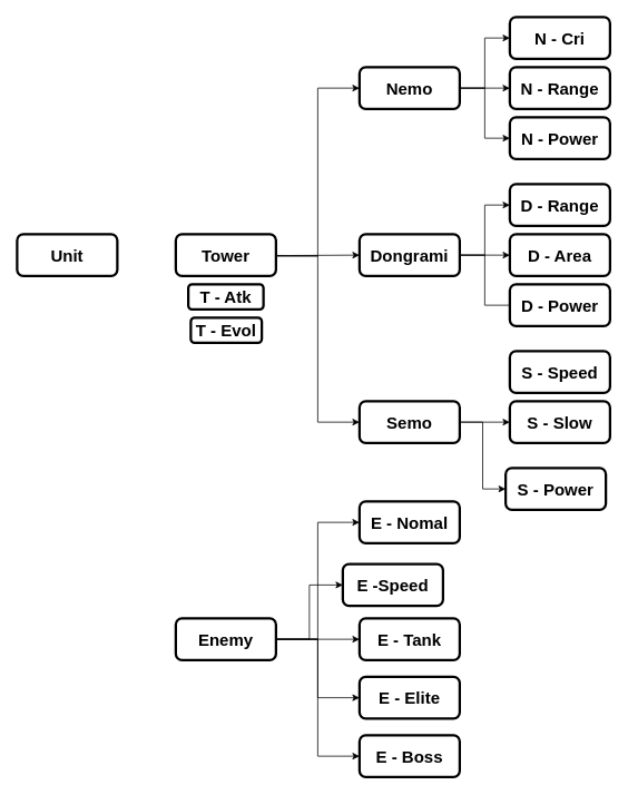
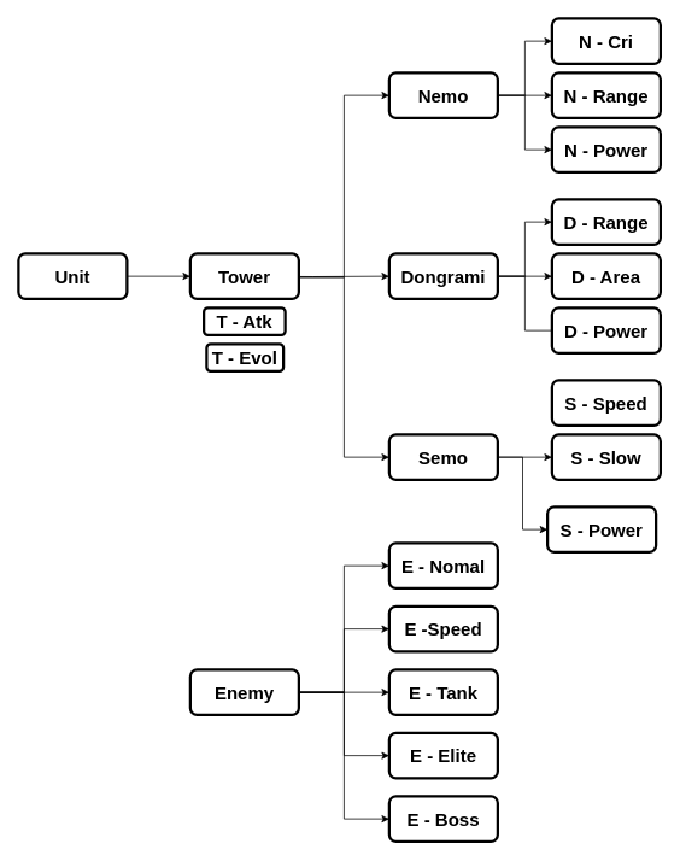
  <mxCell id="0" />
  <mxCell id="1" parent="0" />
+ <mxCell id="2" style="edgeStyle=orthogonalEdgeStyle;rounded=0;orthogonalLoop=1;jettySize=auto;html=1;exitX=1;exitY=0.5;exitDx=0;exitDy=0;entryX=0;entryY=0.5;entryDx=0;entryDy=0;" edge="1" parent="1" source="3" target="7"><mxGeometry relative="1" as="geometry" /></mxCell>
  <mxCell id="3" value="Unit" style="rounded=1;whiteSpace=wrap;html=1;strokeWidth=3;fontSize=20;fontStyle=1" vertex="1" parent="1"><mxGeometry x="20" y="280" width="120" height="50" as="geometry" /></mxCell>
  <mxCell id="4" style="edgeStyle=orthogonalEdgeStyle;rounded=0;orthogonalLoop=1;jettySize=auto;html=1;exitX=1;exitY=0.5;exitDx=0;exitDy=0;entryX=0;entryY=0.5;entryDx=0;entryDy=0;" edge="1" parent="1" target="17"><mxGeometry relative="1" as="geometry"><mxPoint x="260" y="305" as="sourcePoint" /><Array as="points"><mxPoint x="260" y="306" /><mxPoint x="380" y="306" /><mxPoint x="380" y="105" /></Array></mxGeometry></mxCell>
  <mxCell id="5" style="edgeStyle=orthogonalEdgeStyle;rounded=0;orthogonalLoop=1;jettySize=auto;html=1;entryX=0;entryY=0.5;entryDx=0;entryDy=0;" edge="1" parent="1" target="21"><mxGeometry relative="1" as="geometry"><mxPoint x="260" y="305" as="sourcePoint" /></mxGeometry></mxCell>
  <mxCell id="6" style="edgeStyle=orthogonalEdgeStyle;rounded=0;orthogonalLoop=1;jettySize=auto;html=1;exitX=1;exitY=0.5;exitDx=0;exitDy=0;entryX=0;entryY=0.5;entryDx=0;entryDy=0;" edge="1" parent="1" target="24"><mxGeometry relative="1" as="geometry"><mxPoint x="260" y="305" as="sourcePoint" /><Array as="points"><mxPoint x="260" y="306" /><mxPoint x="380" y="306" /><mxPoint x="380" y="505" /></Array></mxGeometry></mxCell>
  <mxCell id="7" value="Tower" style="rounded=1;whiteSpace=wrap;html=1;strokeWidth=3;fontSize=20;fontStyle=1" vertex="1" parent="1"><mxGeometry x="210" y="280" width="120" height="50" as="geometry" /></mxCell>
  <mxCell id="8" style="edgeStyle=orthogonalEdgeStyle;rounded=0;orthogonalLoop=1;jettySize=auto;html=1;exitX=1;exitY=0.5;exitDx=0;exitDy=0;entryX=0;entryY=0.5;entryDx=0;entryDy=0;" edge="1" parent="1" source="13" target="36"><mxGeometry relative="1" as="geometry" /></mxCell>
  <mxCell id="9" style="edgeStyle=orthogonalEdgeStyle;rounded=0;orthogonalLoop=1;jettySize=auto;html=1;exitX=1;exitY=0.5;exitDx=0;exitDy=0;entryX=0;entryY=0.5;entryDx=0;entryDy=0;" edge="1" parent="1" source="13" target="37"><mxGeometry relative="1" as="geometry" /></mxCell>
  <mxCell id="10" style="edgeStyle=orthogonalEdgeStyle;rounded=0;orthogonalLoop=1;jettySize=auto;html=1;exitX=1;exitY=0.5;exitDx=0;exitDy=0;entryX=0;entryY=0.5;entryDx=0;entryDy=0;" edge="1" parent="1" source="13" target="38"><mxGeometry relative="1" as="geometry" /></mxCell>
  <mxCell id="11" style="edgeStyle=orthogonalEdgeStyle;rounded=0;orthogonalLoop=1;jettySize=auto;html=1;exitX=1;exitY=0.5;exitDx=0;exitDy=0;entryX=0;entryY=0.5;entryDx=0;entryDy=0;" edge="1" parent="1" source="13" target="34"><mxGeometry relative="1" as="geometry" /></mxCell>
  <mxCell id="12" style="edgeStyle=orthogonalEdgeStyle;rounded=0;orthogonalLoop=1;jettySize=auto;html=1;exitX=1;exitY=0.5;exitDx=0;exitDy=0;entryX=0;entryY=0.5;entryDx=0;entryDy=0;" edge="1" parent="1" source="13" target="35"><mxGeometry relative="1" as="geometry" /></mxCell>
  <mxCell id="13" value="Enemy" style="rounded=1;whiteSpace=wrap;html=1;strokeWidth=3;fontSize=20;fontStyle=1" vertex="1" parent="1"><mxGeometry x="210" y="740" width="120" height="50" as="geometry" /></mxCell>
  <mxCell id="14" style="edgeStyle=orthogonalEdgeStyle;rounded=0;orthogonalLoop=1;jettySize=auto;html=1;exitX=1;exitY=0.5;exitDx=0;exitDy=0;entryX=0;entryY=0.5;entryDx=0;entryDy=0;" edge="1" parent="1" source="17" target="25"><mxGeometry relative="1" as="geometry" /></mxCell>
  <mxCell id="15" style="edgeStyle=orthogonalEdgeStyle;rounded=0;orthogonalLoop=1;jettySize=auto;html=1;exitX=1;exitY=0.5;exitDx=0;exitDy=0;entryX=0;entryY=0.5;entryDx=0;entryDy=0;" edge="1" parent="1" source="17" target="26"><mxGeometry relative="1" as="geometry" /></mxCell>
  <mxCell id="16" style="edgeStyle=orthogonalEdgeStyle;rounded=0;orthogonalLoop=1;jettySize=auto;html=1;exitX=1;exitY=0.5;exitDx=0;exitDy=0;entryX=0;entryY=0.5;entryDx=0;entryDy=0;" edge="1" parent="1" source="17" target="27"><mxGeometry relative="1" as="geometry" /></mxCell>
  <mxCell id="17" value="Nemo" style="rounded=1;whiteSpace=wrap;html=1;strokeWidth=3;fontSize=20;fontStyle=1" vertex="1" parent="1"><mxGeometry x="430" y="80" width="120" height="50" as="geometry" /></mxCell>
  <mxCell id="18" style="edgeStyle=orthogonalEdgeStyle;rounded=0;orthogonalLoop=1;jettySize=auto;html=1;exitX=1;exitY=0.5;exitDx=0;exitDy=0;entryX=0;entryY=0.5;entryDx=0;entryDy=0;" edge="1" parent="1" source="21" target="28"><mxGeometry relative="1" as="geometry" /></mxCell>
  <mxCell id="19" style="edgeStyle=orthogonalEdgeStyle;rounded=0;orthogonalLoop=1;jettySize=auto;html=1;exitX=1;exitY=0.5;exitDx=0;exitDy=0;entryX=0;entryY=0.5;entryDx=0;entryDy=0;" edge="1" parent="1" source="21" target="29"><mxGeometry relative="1" as="geometry" /></mxCell>
  <mxCell id="20" style="edgeStyle=orthogonalEdgeStyle;rounded=0;orthogonalLoop=1;jettySize=auto;html=1;exitX=1;exitY=0.5;exitDx=0;exitDy=0;entryX=0;entryY=0.5;entryDx=0;entryDy=0;endArrow=none;" edge="1" parent="1" source="21" target="30"><mxGeometry relative="1" as="geometry" /></mxCell>
  <mxCell id="21" value="Dongrami" style="rounded=1;whiteSpace=wrap;html=1;strokeWidth=3;fontSize=20;fontStyle=1" vertex="1" parent="1"><mxGeometry x="430" y="280" width="120" height="50" as="geometry" /></mxCell>
  <mxCell id="22" style="edgeStyle=orthogonalEdgeStyle;rounded=0;orthogonalLoop=1;jettySize=auto;html=1;exitX=1;exitY=0.5;exitDx=0;exitDy=0;entryX=0;entryY=0.5;entryDx=0;entryDy=0;" edge="1" parent="1" source="24" target="32"><mxGeometry relative="1" as="geometry" /></mxCell>
  <mxCell id="23" style="edgeStyle=orthogonalEdgeStyle;rounded=0;orthogonalLoop=1;jettySize=auto;html=1;exitX=1;exitY=0.5;exitDx=0;exitDy=0;entryX=0;entryY=0.5;entryDx=0;entryDy=0;" edge="1" parent="1" source="24" target="33"><mxGeometry relative="1" as="geometry" /></mxCell>
  <mxCell id="24" value="Semo" style="rounded=1;whiteSpace=wrap;html=1;strokeWidth=3;fontSize=20;fontStyle=1" vertex="1" parent="1"><mxGeometry x="430" y="480" width="120" height="50" as="geometry" /></mxCell>
  <mxCell id="25" value="N - Cri" style="rounded=1;whiteSpace=wrap;html=1;strokeWidth=3;fontSize=20;fontStyle=1" vertex="1" parent="1"><mxGeometry x="610" y="20" width="120" height="50" as="geometry" /></mxCell>
  <mxCell id="26" value="N - Range" style="rounded=1;whiteSpace=wrap;html=1;strokeWidth=3;fontSize=20;fontStyle=1" vertex="1" parent="1"><mxGeometry x="610" y="80" width="120" height="50" as="geometry" /></mxCell>
  <mxCell id="27" value="N - Power" style="rounded=1;whiteSpace=wrap;html=1;strokeWidth=3;fontSize=20;fontStyle=1" vertex="1" parent="1"><mxGeometry x="610" y="140" width="120" height="50" as="geometry" /></mxCell>
  <mxCell id="28" value="D - Range" style="rounded=1;whiteSpace=wrap;html=1;strokeWidth=3;fontSize=20;fontStyle=1" vertex="1" parent="1"><mxGeometry x="610" y="220" width="120" height="50" as="geometry" /></mxCell>
  <mxCell id="29" value="D - Area" style="rounded=1;whiteSpace=wrap;html=1;strokeWidth=3;fontSize=20;fontStyle=1" vertex="1" parent="1"><mxGeometry x="610" y="280" width="120" height="50" as="geometry" /></mxCell>
  <mxCell id="30" value="D - Power" style="rounded=1;whiteSpace=wrap;html=1;strokeWidth=3;fontSize=20;fontStyle=1" vertex="1" parent="1"><mxGeometry x="610" y="340" width="120" height="50" as="geometry" /></mxCell>
  <mxCell id="31" value="S - Speed" style="rounded=1;whiteSpace=wrap;html=1;strokeWidth=3;fontSize=20;fontStyle=1" vertex="1" parent="1"><mxGeometry x="610" y="420" width="120" height="50" as="geometry" /></mxCell>
  <mxCell id="32" value="S - Slow" style="rounded=1;whiteSpace=wrap;html=1;strokeWidth=3;fontSize=20;fontStyle=1" vertex="1" parent="1"><mxGeometry x="610" y="480" width="120" height="50" as="geometry" /></mxCell>
  <mxCell id="33" value="S - Power" style="rounded=1;whiteSpace=wrap;html=1;strokeWidth=3;fontSize=20;fontStyle=1" vertex="1" parent="1"><mxGeometry x="605" y="560" width="120" height="50" as="geometry" /></mxCell>
  <mxCell id="34" value="E - Elite" style="rounded=1;whiteSpace=wrap;html=1;strokeWidth=3;fontSize=20;fontStyle=1" vertex="1" parent="1"><mxGeometry x="430" y="810" width="120" height="50" as="geometry" /></mxCell>
  <mxCell id="35" value="E - Boss" style="rounded=1;whiteSpace=wrap;html=1;strokeWidth=3;fontSize=20;fontStyle=1" vertex="1" parent="1"><mxGeometry x="430" y="880" width="120" height="50" as="geometry" /></mxCell>
  <mxCell id="36" value="E - Nomal" style="rounded=1;whiteSpace=wrap;html=1;strokeWidth=3;fontSize=20;fontStyle=1" vertex="1" parent="1"><mxGeometry x="430" y="600" width="120" height="50" as="geometry" /></mxCell>
- <mxCell id="37" value="E -Speed" style="rounded=1;whiteSpace=wrap;html=1;strokeWidth=3;fontSize=20;fontStyle=1" vertex="1" parent="1"><mxGeometry x="410" y="675" width="120" height="50" as="geometry" /></mxCell>
+ <mxCell id="37" value="E -Speed" style="rounded=1;whiteSpace=wrap;html=1;strokeWidth=3;fontSize=20;fontStyle=1" vertex="1" parent="1"><mxGeometry x="430" y="670" width="120" height="50" as="geometry" /></mxCell>
  <mxCell id="38" value="E - Tank" style="rounded=1;whiteSpace=wrap;html=1;strokeWidth=3;fontSize=20;fontStyle=1" vertex="1" parent="1"><mxGeometry x="430" y="740" width="120" height="50" as="geometry" /></mxCell>
  <mxCell id="39" value="T - Atk" style="rounded=1;whiteSpace=wrap;html=1;strokeWidth=3;fontSize=20;fontStyle=1" vertex="1" parent="1"><mxGeometry x="225" y="340" width="90" height="30" as="geometry" /></mxCell>
  <mxCell id="40" value="T - Evol" style="rounded=1;whiteSpace=wrap;html=1;strokeWidth=3;fontSize=20;fontStyle=1" vertex="1" parent="1"><mxGeometry x="228" y="380" width="85" height="30" as="geometry" /></mxCell>
